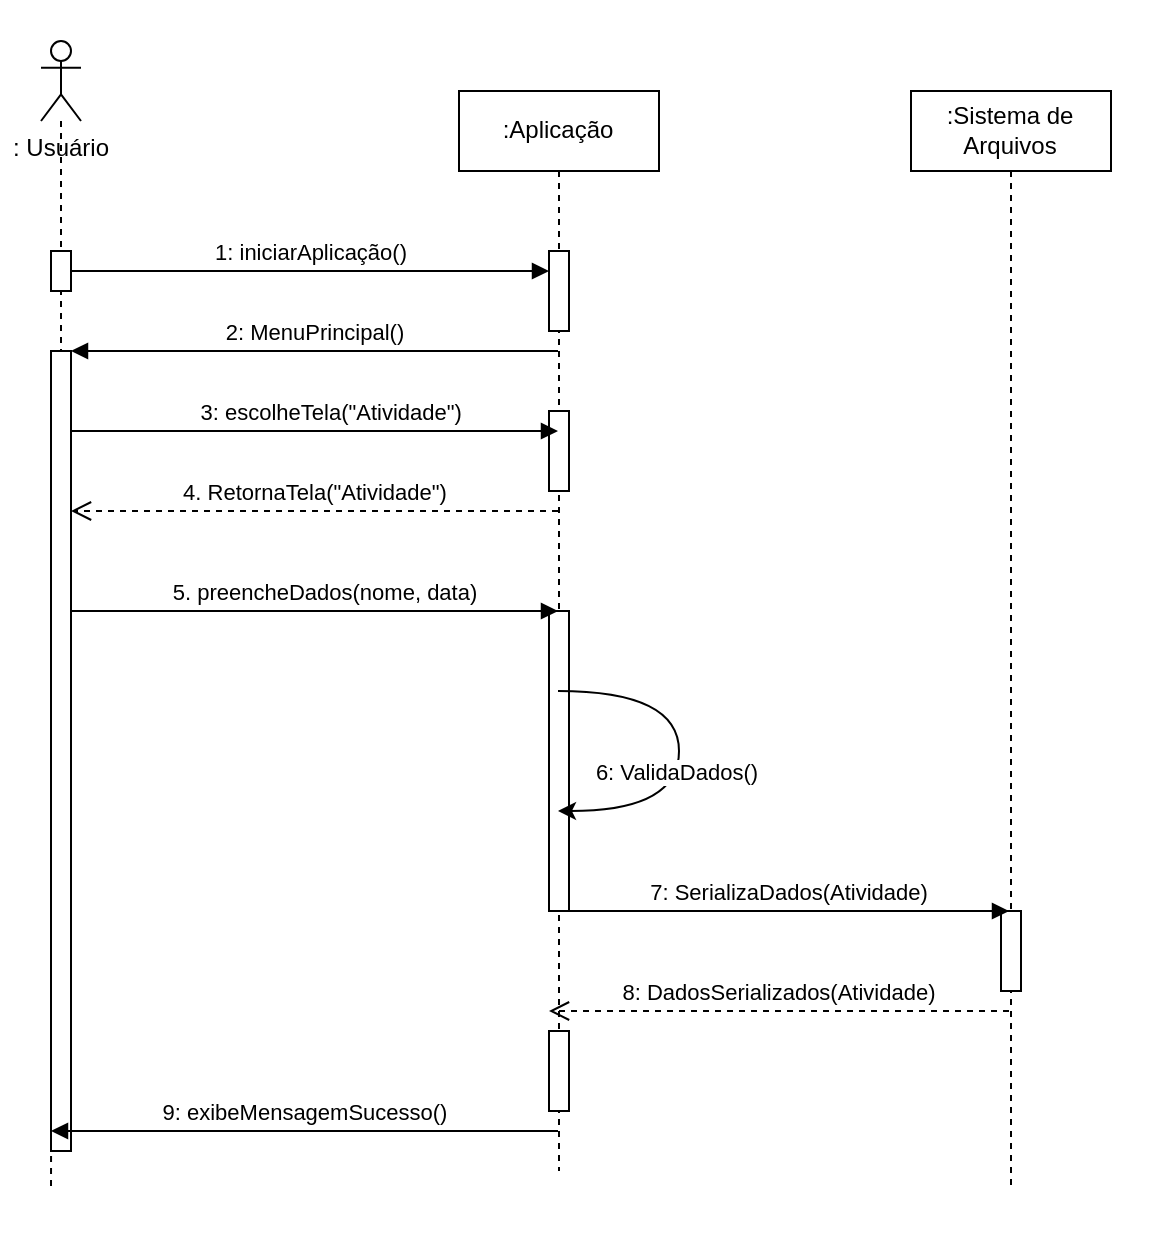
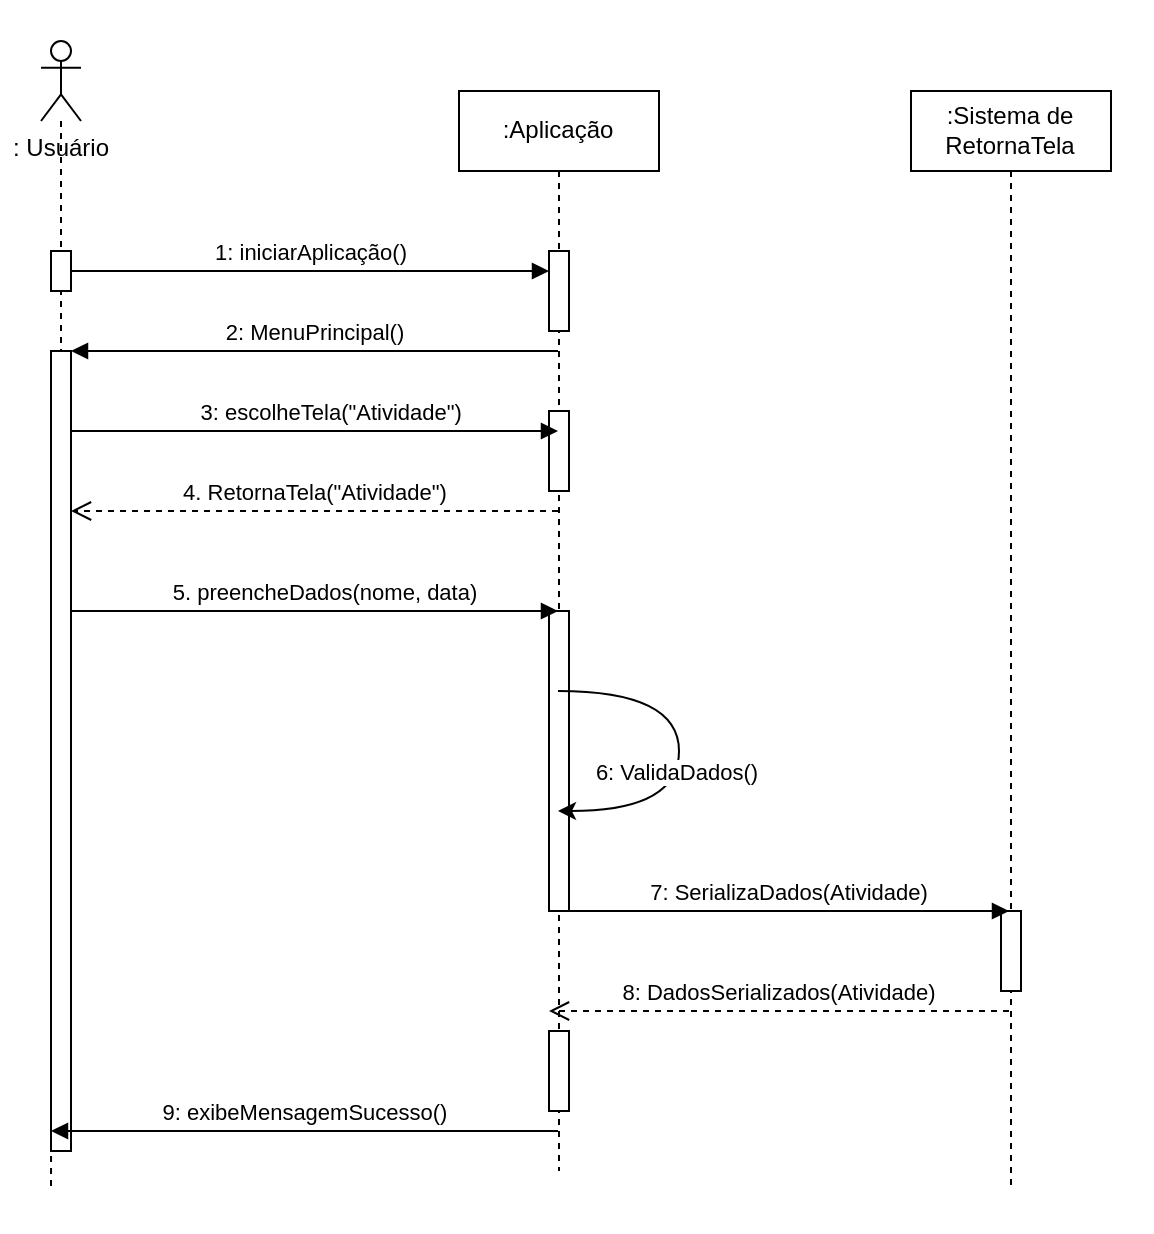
  <mxCell id="0" />
  <mxCell id="1" parent="0" />
  <mxCell id="2" value=":Aplicação" style="shape=umlLifeline;perimeter=lifelinePerimeter;whiteSpace=wrap;html=1;container=0;dropTarget=0;collapsible=0;recursiveResize=0;outlineConnect=0;portConstraint=eastwest;newEdgeStyle={&quot;edgeStyle&quot;:&quot;elbowEdgeStyle&quot;,&quot;elbow&quot;:&quot;vertical&quot;,&quot;curved&quot;:0,&quot;rounded&quot;:0};" vertex="1" parent="1"><mxGeometry x="229" y="45" width="100" height="540" as="geometry" /></mxCell>
  <mxCell id="3" value="" style="html=1;points=[];perimeter=orthogonalPerimeter;outlineConnect=0;targetShapes=umlLifeline;portConstraint=eastwest;newEdgeStyle={&quot;edgeStyle&quot;:&quot;elbowEdgeStyle&quot;,&quot;elbow&quot;:&quot;vertical&quot;,&quot;curved&quot;:0,&quot;rounded&quot;:0};" vertex="1" parent="2"><mxGeometry x="45" y="160" width="10" height="40" as="geometry" /></mxCell>
  <mxCell id="4" value="" style="html=1;points=[];perimeter=orthogonalPerimeter;outlineConnect=0;targetShapes=umlLifeline;portConstraint=eastwest;newEdgeStyle={&quot;edgeStyle&quot;:&quot;elbowEdgeStyle&quot;,&quot;elbow&quot;:&quot;vertical&quot;,&quot;curved&quot;:0,&quot;rounded&quot;:0};" vertex="1" parent="2"><mxGeometry x="45" y="260" width="10" height="150" as="geometry" /></mxCell>
  <mxCell id="5" value="" style="html=1;points=[];perimeter=orthogonalPerimeter;outlineConnect=0;targetShapes=umlLifeline;portConstraint=eastwest;newEdgeStyle={&quot;edgeStyle&quot;:&quot;elbowEdgeStyle&quot;,&quot;elbow&quot;:&quot;vertical&quot;,&quot;curved&quot;:0,&quot;rounded&quot;:0};" vertex="1" parent="2"><mxGeometry x="45" y="470" width="10" height="40" as="geometry" /></mxCell>
  <mxCell id="6" value="1: iniciarAplicação()" style="html=1;verticalAlign=bottom;endArrow=block;edgeStyle=elbowEdgeStyle;elbow=vertical;curved=0;rounded=0;" edge="1" parent="1" target="12"><mxGeometry x="0.006" relative="1" as="geometry"><mxPoint x="35" y="135" as="sourcePoint" /><Array as="points"><mxPoint x="115" y="135" /></Array><mxPoint as="offset" /></mxGeometry></mxCell>
  <mxCell id="7" value="4. RetornaTela(&quot;Atividade&quot;)" style="html=1;verticalAlign=bottom;endArrow=open;dashed=1;endSize=8;edgeStyle=elbowEdgeStyle;elbow=horizontal;curved=0;rounded=0;" edge="1" parent="1" target="13" source="2"><mxGeometry relative="1" as="geometry"><mxPoint x="30" y="255" as="targetPoint" /><Array as="points"><mxPoint x="125" y="255" /></Array><mxPoint x="200" y="255" as="sourcePoint" /></mxGeometry></mxCell>
  <mxCell id="8" value="2: MenuPrincipal()" style="html=1;verticalAlign=bottom;endArrow=block;edgeStyle=elbowEdgeStyle;elbow=vertical;curved=0;rounded=0;" edge="1" parent="1" target="13" source="2"><mxGeometry x="0.002" relative="1" as="geometry"><mxPoint x="200" y="175" as="sourcePoint" /><Array as="points"><mxPoint x="125" y="175" /></Array><mxPoint x="45" y="175" as="targetPoint" /><mxPoint as="offset" /></mxGeometry></mxCell>
  <mxCell id="9" style="edgeStyle=orthogonalEdgeStyle;rounded=0;orthogonalLoop=1;jettySize=auto;html=1;endArrow=none;startFill=0;dashed=1;" edge="1" parent="1" source="10"><mxGeometry relative="1" as="geometry"><mxPoint x="25" y="595" as="targetPoint" /></mxGeometry></mxCell>
  <mxCell id="10" value="&lt;div&gt;: Usuário&lt;/div&gt;" style="shape=umlActor;verticalLabelPosition=bottom;verticalAlign=top;html=1;outlineConnect=0;" vertex="1" parent="1"><mxGeometry x="20" y="20" width="20" height="40" as="geometry" /></mxCell>
  <mxCell id="11" value="&amp;nbsp; &amp;nbsp; &amp;nbsp; &amp;nbsp; &amp;nbsp; &amp;nbsp; &amp;nbsp; &amp;nbsp; &amp;nbsp; &amp;nbsp; &amp;nbsp;3: escolheTela(&quot;Atividade&quot;)" style="html=1;verticalAlign=bottom;endArrow=block;edgeStyle=elbowEdgeStyle;elbow=vertical;curved=0;rounded=0;exitX=1;exitY=0.4;exitDx=0;exitDy=0;exitPerimeter=0;" edge="1" parent="1" source="13" target="2"><mxGeometry x="0.202" relative="1" as="geometry"><mxPoint x="45" y="215" as="sourcePoint" /><Array as="points"><mxPoint x="65" y="215" /></Array><mxPoint x="200" y="215" as="targetPoint" /><mxPoint as="offset" /></mxGeometry></mxCell>
  <mxCell id="12" value="" style="html=1;points=[];perimeter=orthogonalPerimeter;outlineConnect=0;targetShapes=umlLifeline;portConstraint=eastwest;newEdgeStyle={&quot;edgeStyle&quot;:&quot;elbowEdgeStyle&quot;,&quot;elbow&quot;:&quot;vertical&quot;,&quot;curved&quot;:0,&quot;rounded&quot;:0};" vertex="1" parent="1"><mxGeometry x="274" y="125" width="10" height="40" as="geometry" /></mxCell>
  <mxCell id="13" value="" style="html=1;points=[];perimeter=orthogonalPerimeter;outlineConnect=0;targetShapes=umlLifeline;portConstraint=eastwest;newEdgeStyle={&quot;edgeStyle&quot;:&quot;elbowEdgeStyle&quot;,&quot;elbow&quot;:&quot;vertical&quot;,&quot;curved&quot;:0,&quot;rounded&quot;:0};" vertex="1" parent="1"><mxGeometry x="25" y="175" width="10" height="400" as="geometry" /></mxCell>
  <mxCell id="14" value="" style="html=1;points=[];perimeter=orthogonalPerimeter;outlineConnect=0;targetShapes=umlLifeline;portConstraint=eastwest;newEdgeStyle={&quot;edgeStyle&quot;:&quot;elbowEdgeStyle&quot;,&quot;elbow&quot;:&quot;vertical&quot;,&quot;curved&quot;:0,&quot;rounded&quot;:0};" vertex="1" parent="1"><mxGeometry x="25" y="125" width="10" height="20" as="geometry" /></mxCell>
- <mxCell id="15" value=":Sistema de Arquivos" style="shape=umlLifeline;perimeter=lifelinePerimeter;whiteSpace=wrap;html=1;container=0;dropTarget=0;collapsible=0;recursiveResize=0;outlineConnect=0;portConstraint=eastwest;newEdgeStyle={&quot;edgeStyle&quot;:&quot;elbowEdgeStyle&quot;,&quot;elbow&quot;:&quot;vertical&quot;,&quot;curved&quot;:0,&quot;rounded&quot;:0};" vertex="1" parent="1"><mxGeometry x="455" y="45" width="100" height="550" as="geometry" /></mxCell>
+ <mxCell id="15" value=":Sistema de RetornaTela" style="shape=umlLifeline;perimeter=lifelinePerimeter;whiteSpace=wrap;html=1;container=0;dropTarget=0;collapsible=0;recursiveResize=0;outlineConnect=0;portConstraint=eastwest;newEdgeStyle={&quot;edgeStyle&quot;:&quot;elbowEdgeStyle&quot;,&quot;elbow&quot;:&quot;vertical&quot;,&quot;curved&quot;:0,&quot;rounded&quot;:0};" vertex="1" parent="1"><mxGeometry x="455" y="45" width="100" height="550" as="geometry" /></mxCell>
  <mxCell id="16" value="" style="html=1;points=[];perimeter=orthogonalPerimeter;outlineConnect=0;targetShapes=umlLifeline;portConstraint=eastwest;newEdgeStyle={&quot;edgeStyle&quot;:&quot;elbowEdgeStyle&quot;,&quot;elbow&quot;:&quot;vertical&quot;,&quot;curved&quot;:0,&quot;rounded&quot;:0};" vertex="1" parent="15"><mxGeometry x="45" y="410" width="10" height="40" as="geometry" /></mxCell>
  <mxCell id="17" value="5. preencheDados(nome, data)" style="html=1;verticalAlign=bottom;endArrow=block;edgeStyle=elbowEdgeStyle;elbow=vertical;curved=0;rounded=0;" edge="1" parent="1" target="2"><mxGeometry x="0.046" relative="1" as="geometry"><mxPoint x="35" y="305" as="sourcePoint" /><Array as="points"><mxPoint x="65" y="305" /></Array><mxPoint x="200" y="305" as="targetPoint" /><mxPoint as="offset" /></mxGeometry></mxCell>
  <mxCell id="18" value="7: SerializaDados(Atividade)" style="html=1;verticalAlign=bottom;endArrow=block;edgeStyle=elbowEdgeStyle;elbow=vertical;curved=0;rounded=0;" edge="1" parent="1"><mxGeometry x="0.046" relative="1" as="geometry"><mxPoint x="274" y="455" as="sourcePoint" /><Array as="points"><mxPoint x="304" y="455" /></Array><mxPoint x="504" y="455" as="targetPoint" /><mxPoint as="offset" /></mxGeometry></mxCell>
  <mxCell id="19" value="8: DadosSerializados(Atividade)" style="html=1;verticalAlign=bottom;endArrow=open;dashed=1;endSize=8;edgeStyle=elbowEdgeStyle;elbow=horizontal;curved=0;rounded=0;" edge="1" parent="1"><mxGeometry relative="1" as="geometry"><mxPoint x="274" y="505" as="targetPoint" /><Array as="points"><mxPoint x="364" y="505" /></Array><mxPoint x="504" y="505" as="sourcePoint" /></mxGeometry></mxCell>
  <mxCell id="20" value="9: exibeMensagemSucesso()" style="html=1;verticalAlign=bottom;endArrow=block;edgeStyle=elbowEdgeStyle;elbow=vertical;curved=0;rounded=0;" edge="1" parent="1" source="2"><mxGeometry x="0.002" relative="1" as="geometry"><mxPoint x="265" y="565" as="sourcePoint" /><Array as="points"><mxPoint x="125" y="565" /></Array><mxPoint x="25" y="565" as="targetPoint" /><mxPoint as="offset" /></mxGeometry></mxCell>
  <mxCell id="21" value="" style="endArrow=classic;html=1;rounded=0;edgeStyle=orthogonalEdgeStyle;curved=1;strokeColor=default;" edge="1" parent="1" source="2" target="2"><mxGeometry width="50" height="50" relative="1" as="geometry"><mxPoint x="359" y="335" as="sourcePoint" /><mxPoint x="339" y="415" as="targetPoint" /><Array as="points"><mxPoint x="339" y="345" /><mxPoint x="339" y="405" /></Array></mxGeometry></mxCell>
  <mxCell id="22" value="6: ValidaDados()" style="edgeLabel;html=1;align=center;verticalAlign=middle;resizable=0;points=[];" vertex="1" connectable="0" parent="21"><mxGeometry x="0.111" y="-2" relative="1" as="geometry"><mxPoint as="offset" /></mxGeometry></mxCell>
